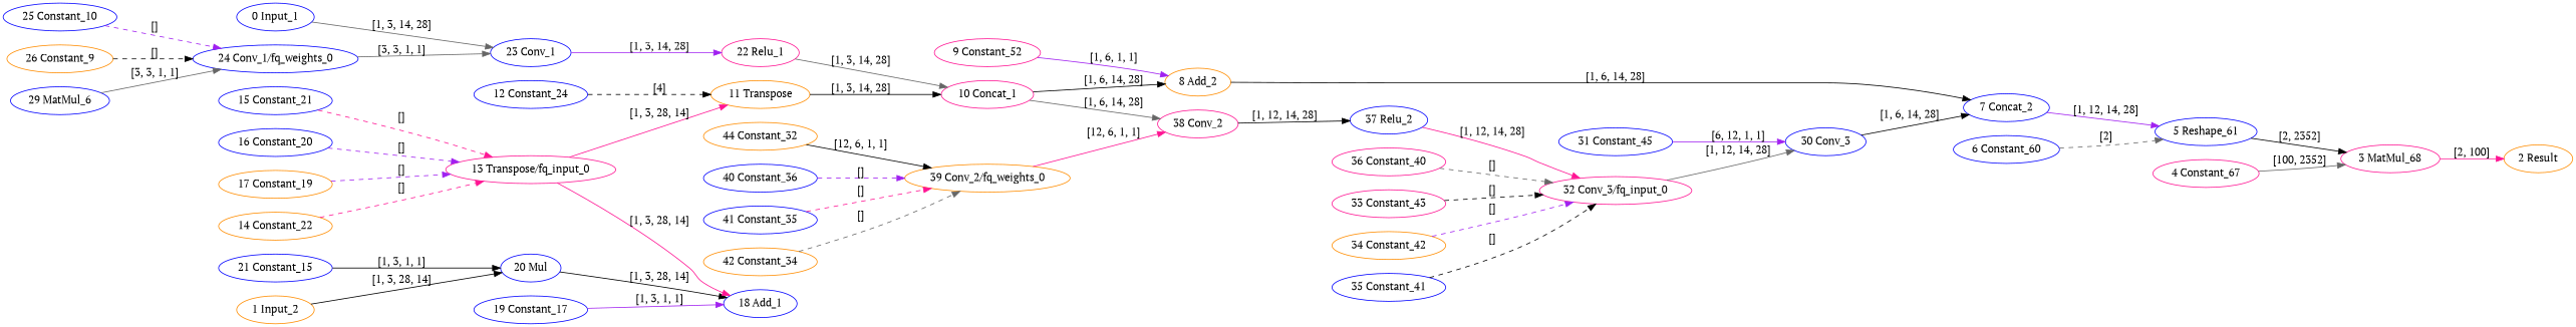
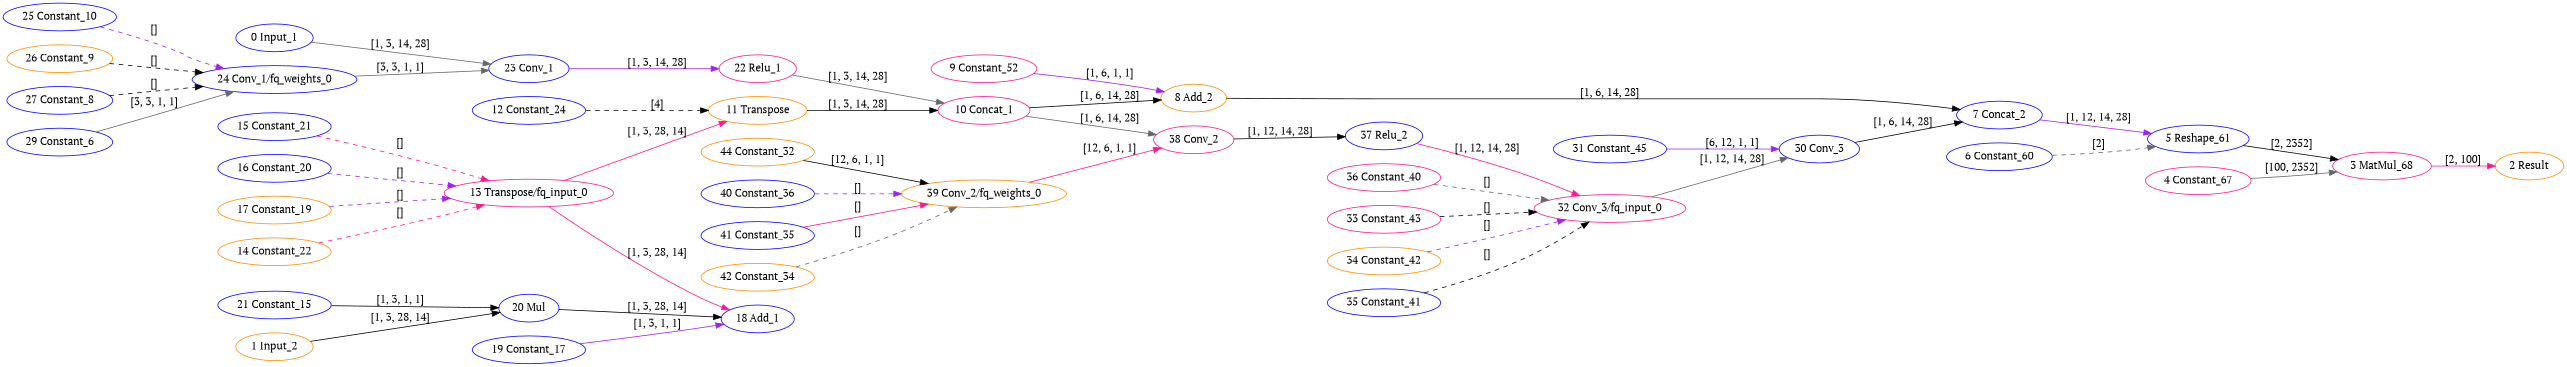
  strict digraph {
    fontname="PT Serif"
    rankdir=LR
    node [color=blue fontname="PT Serif" type="Dtype.FLOAT"]
    edge [color=black fontname="PT Serif" style=solid]
    "0 Input_1" [type=nncf_model_input]
    "23 Conv_1"
    "22 Relu_1" [color=deeppink]
    "1 Input_2" [color=darkorange type=nncf_model_input]
    "20 Mul"
    "18 Add_1"
    "2 Result" [color=darkorange type=nncf_model_output]
    "3 MatMul_68" [color=deeppink]
    "4 Constant_67" [color=deeppink]
    "5 Reshape_61"
    "6 Constant_60" [type="Dtype.INTEGER"]
    "7 Concat_2"
    "8 Add_2" [color=darkorange]
    "9 Constant_52" [color=deeppink]
    "10 Concat_1" [color=deeppink]
    "38 Conv_2" [color=deeppink]
    "37 Relu_2"
    "11 Transpose" [color=darkorange]
    "12 Constant_24" [type="Dtype.INTEGER"]
    "13 Transpose/fq_input_0" [color=deeppink]
    "14 Constant_22" [color=darkorange type="Dtype.INTEGER"]
    "15 Constant_21" [type="Dtype.INTEGER"]
    "16 Constant_20" [type="Dtype.INTEGER"]
    "17 Constant_19" [color=darkorange type="Dtype.INTEGER"]
    "19 Constant_17"
    "21 Constant_15"
    "24 Conv_1/fq_weights_0"
    "25 Constant_10" [type="Dtype.INTEGER"]
    "26 Constant_9" [color=darkorange type="Dtype.INTEGER"]
-   "29 Constant_6" [label="29 MatMul_6"]
+   "27 Constant_8" [type="Dtype.INTEGER"]
+   "29 Constant_6"
    "30 Conv_3"
    "31 Constant_45"
    "32 Conv_3/fq_input_0" [color=deeppink]
    "33 Constant_43" [color=deeppink type="Dtype.INTEGER"]
    "34 Constant_42" [color=darkorange type="Dtype.INTEGER"]
    "35 Constant_41" [type="Dtype.INTEGER"]
    "36 Constant_40" [color=deeppink type="Dtype.INTEGER"]
    "39 Conv_2/fq_weights_0" [color=darkorange]
    "40 Constant_36" [type="Dtype.INTEGER"]
    "41 Constant_35" [type="Dtype.INTEGER"]
    "42 Constant_34" [color=darkorange type="Dtype.INTEGER"]
    "44 Constant_32" [color=darkorange]
    "0 Input_1" -> "23 Conv_1" [color=gray40 label="[1, 3, 14, 28]"]
    "23 Conv_1" -> "22 Relu_1" [color=purple label="[1, 3, 14, 28]"]
    "22 Relu_1" -> "10 Concat_1" [color=gray40 label="[1, 3, 14, 28]"]
    "1 Input_2" -> "20 Mul" [label="[1, 3, 28, 14]"]
    "20 Mul" -> "18 Add_1" [label="[1, 3, 28, 14]"]
    "3 MatMul_68" -> "2 Result" [color=deeppink label="[2, 100]"]
    "4 Constant_67" -> "3 MatMul_68" [color=gray40 label="[100, 2352]"]
    "5 Reshape_61" -> "3 MatMul_68" [label="[2, 2352]"]
    "6 Constant_60" -> "5 Reshape_61" [color=gray40 label="[2]" style=dashed]
    "7 Concat_2" -> "5 Reshape_61" [color=purple label="[1, 12, 14, 28]"]
    "8 Add_2" -> "7 Concat_2" [label="[1, 6, 14, 28]"]
    "9 Constant_52" -> "8 Add_2" [color=purple label="[1, 6, 1, 1]"]
    "10 Concat_1" -> "8 Add_2" [label="[1, 6, 14, 28]"]
    "10 Concat_1" -> "38 Conv_2" [color=gray40 label="[1, 6, 14, 28]"]
    "38 Conv_2" -> "37 Relu_2" [label="[1, 12, 14, 28]"]
    "37 Relu_2" -> "32 Conv_3/fq_input_0" [color=deeppink label="[1, 12, 14, 28]"]
    "11 Transpose" -> "10 Concat_1" [label="[1, 3, 14, 28]"]
    "12 Constant_24" -> "11 Transpose" [label="[4]" style=dashed]
    "13 Transpose/fq_input_0" -> "18 Add_1" [color=deeppink label="[1, 3, 28, 14]"]
    "13 Transpose/fq_input_0" -> "11 Transpose" [color=deeppink label="[1, 3, 28, 14]"]
    "14 Constant_22" -> "13 Transpose/fq_input_0" [color=deeppink label="[]" style=dashed]
    "15 Constant_21" -> "13 Transpose/fq_input_0" [color=deeppink label="[]" style=dashed]
    "16 Constant_20" -> "13 Transpose/fq_input_0" [color=purple label="[]" style=dashed]
    "17 Constant_19" -> "13 Transpose/fq_input_0" [color=purple label="[]" style=dashed]
    "19 Constant_17" -> "18 Add_1" [color=purple label="[1, 3, 1, 1]"]
    "21 Constant_15" -> "20 Mul" [label="[1, 3, 1, 1]"]
    "24 Conv_1/fq_weights_0" -> "23 Conv_1" [color=gray40 label="[3, 3, 1, 1]"]
    "25 Constant_10" -> "24 Conv_1/fq_weights_0" [color=purple label="[]" style=dashed]
    "26 Constant_9" -> "24 Conv_1/fq_weights_0" [label="[]" style=dashed]
+   "27 Constant_8" -> "24 Conv_1/fq_weights_0" [label="[]" style=dashed]
    "29 Constant_6" -> "24 Conv_1/fq_weights_0" [color=gray40 label="[3, 3, 1, 1]"]
    "30 Conv_3" -> "7 Concat_2" [label="[1, 6, 14, 28]"]
    "31 Constant_45" -> "30 Conv_3" [color=purple label="[6, 12, 1, 1]"]
    "32 Conv_3/fq_input_0" -> "30 Conv_3" [color=gray40 label="[1, 12, 14, 28]"]
    "33 Constant_43" -> "32 Conv_3/fq_input_0" [label="[]" style=dashed]
    "34 Constant_42" -> "32 Conv_3/fq_input_0" [color=purple label="[]" style=dashed]
    "35 Constant_41" -> "32 Conv_3/fq_input_0" [label="[]" style=dashed]
    "36 Constant_40" -> "32 Conv_3/fq_input_0" [color=gray40 label="[]" style=dashed]
    "39 Conv_2/fq_weights_0" -> "38 Conv_2" [color=deeppink label="[12, 6, 1, 1]"]
    "40 Constant_36" -> "39 Conv_2/fq_weights_0" [color=purple label="[]" style=dashed]
-   "41 Constant_35" -> "39 Conv_2/fq_weights_0" [color=deeppink label="[]" style=dashed]
+   "41 Constant_35" -> "39 Conv_2/fq_weights_0" [color=deeppink label="[]"]
    "42 Constant_34" -> "39 Conv_2/fq_weights_0" [color=gray40 label="[]" style=dashed]
    "44 Constant_32" -> "39 Conv_2/fq_weights_0" [label="[12, 6, 1, 1]"]
  }
